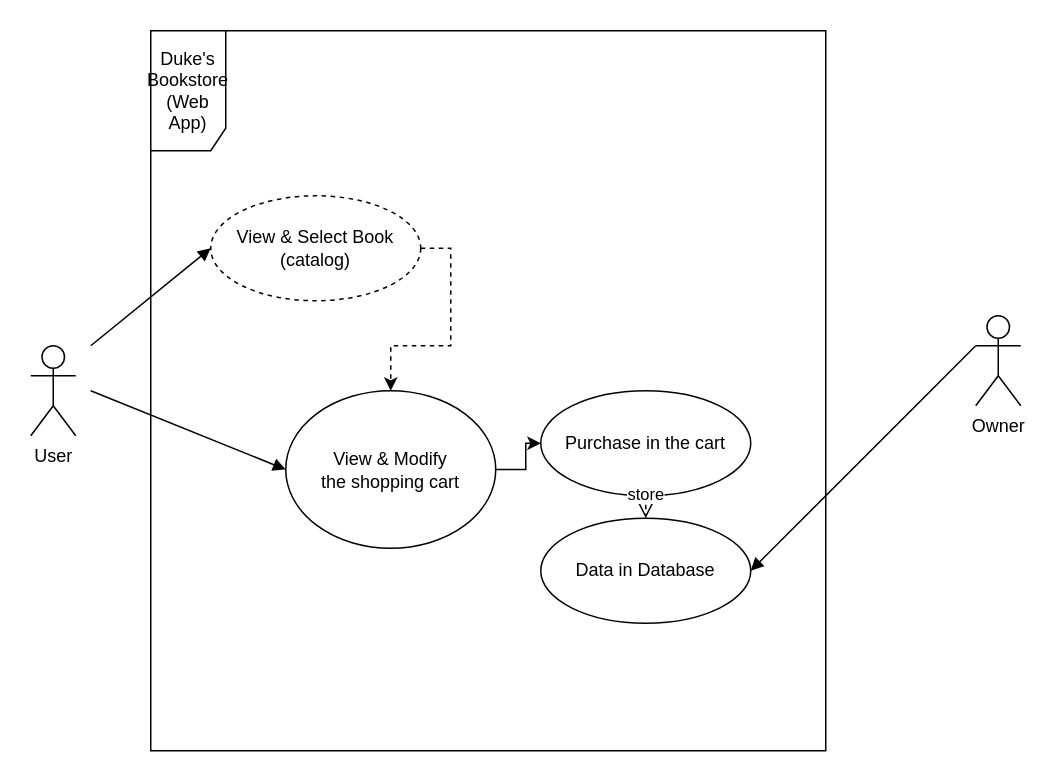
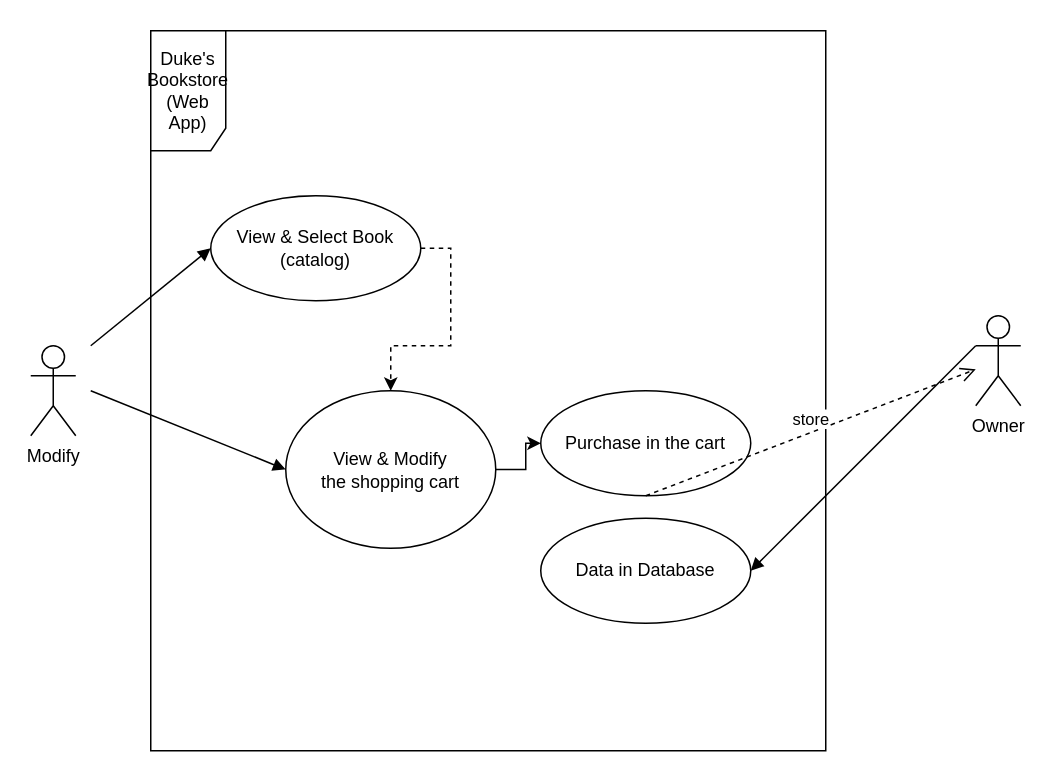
  <mxCell id="0" />
  <mxCell id="1" parent="0" />
- <mxCell id="2" value="User" style="shape=umlActor;verticalLabelPosition=bottom;verticalAlign=top;html=1;" vertex="1" parent="1"><mxGeometry x="20" y="230" width="30" height="60" as="geometry" /></mxCell>
+ <mxCell id="2" value="Modify" style="shape=umlActor;verticalLabelPosition=bottom;verticalAlign=top;html=1;" vertex="1" parent="1"><mxGeometry x="20" y="230" width="30" height="60" as="geometry" /></mxCell>
  <mxCell id="3" value="Duke's Bookstore&lt;br&gt;(Web App)" style="shape=umlFrame;whiteSpace=wrap;html=1;width=50;height=80;" vertex="1" parent="1"><mxGeometry x="100" y="20" width="450" height="480" as="geometry" /></mxCell>
  <mxCell id="4" style="edgeStyle=orthogonalEdgeStyle;rounded=0;orthogonalLoop=1;jettySize=auto;html=1;entryX=0.5;entryY=0;entryDx=0;entryDy=0;exitX=1;exitY=0.5;exitDx=0;exitDy=0;dashed=1;" edge="1" parent="1" source="5" target="8"><mxGeometry relative="1" as="geometry" /></mxCell>
- <mxCell id="5" value="View &amp;amp; Select Book&lt;br&gt;(catalog)" style="ellipse;whiteSpace=wrap;html=1;dashed=1;" vertex="1" parent="1"><mxGeometry x="140" y="130" width="140" height="70" as="geometry" /></mxCell>
+ <mxCell id="5" value="View &amp;amp; Select Book&lt;br&gt;(catalog)" style="ellipse;whiteSpace=wrap;html=1;" vertex="1" parent="1"><mxGeometry x="140" y="130" width="140" height="70" as="geometry" /></mxCell>
  <mxCell id="6" value="" style="html=1;verticalAlign=bottom;labelBackgroundColor=none;endArrow=block;endFill=1;entryX=0;entryY=0.5;entryDx=0;entryDy=0;" edge="1" parent="1" target="5"><mxGeometry width="160" relative="1" as="geometry"><mxPoint x="60" y="230" as="sourcePoint" /><mxPoint x="210" y="240" as="targetPoint" /></mxGeometry></mxCell>
  <mxCell id="7" style="edgeStyle=orthogonalEdgeStyle;rounded=0;orthogonalLoop=1;jettySize=auto;html=1;entryX=0;entryY=0.5;entryDx=0;entryDy=0;" edge="1" parent="1" source="8" target="9"><mxGeometry relative="1" as="geometry" /></mxCell>
  <mxCell id="8" value="View &amp;amp; Modify&lt;br&gt;the shopping cart" style="ellipse;whiteSpace=wrap;html=1;" vertex="1" parent="1"><mxGeometry x="190" y="260" width="140" height="105" as="geometry" /></mxCell>
  <mxCell id="9" value="Purchase in the cart" style="ellipse;whiteSpace=wrap;html=1;" vertex="1" parent="1"><mxGeometry x="360" y="260" width="140" height="70" as="geometry" /></mxCell>
  <mxCell id="10" value="Owner" style="shape=umlActor;verticalLabelPosition=bottom;verticalAlign=top;html=1;" vertex="1" parent="1"><mxGeometry x="650" y="210" width="30" height="60" as="geometry" /></mxCell>
  <mxCell id="11" value="Data in Database" style="ellipse;whiteSpace=wrap;html=1;" vertex="1" parent="1"><mxGeometry x="360" y="345" width="140" height="70" as="geometry" /></mxCell>
  <mxCell id="12" value="" style="html=1;verticalAlign=bottom;labelBackgroundColor=none;endArrow=block;endFill=1;entryX=1;entryY=0.5;entryDx=0;entryDy=0;exitX=0;exitY=0.333;exitDx=0;exitDy=0;exitPerimeter=0;" edge="1" parent="1" source="10" target="11"><mxGeometry width="160" relative="1" as="geometry"><mxPoint x="60" y="250" as="sourcePoint" /><mxPoint x="150" y="175" as="targetPoint" /></mxGeometry></mxCell>
- <mxCell id="13" value="store" style="html=1;verticalAlign=bottom;endArrow=open;dashed=1;endSize=8;entryX=0.5;entryY=0;entryDx=0;entryDy=0;exitX=0.5;exitY=1;exitDx=0;exitDy=0;" edge="1" parent="1" source="9" target="11"><mxGeometry relative="1" as="geometry"><mxPoint x="420" y="300" as="sourcePoint" /><mxPoint x="340" y="300" as="targetPoint" /></mxGeometry></mxCell>
+ <mxCell id="13" value="store" style="html=1;verticalAlign=bottom;endArrow=open;dashed=1;endSize=8;exitX=0.5;exitY=1;exitDx=0;exitDy=0;" edge="1" parent="1" source="9" target="10"><mxGeometry relative="1" as="geometry"><mxPoint x="420" y="300" as="sourcePoint" /><mxPoint x="340" y="300" as="targetPoint" /></mxGeometry></mxCell>
  <mxCell id="14" value="" style="html=1;verticalAlign=bottom;labelBackgroundColor=none;endArrow=block;endFill=1;entryX=0;entryY=0.5;entryDx=0;entryDy=0;" edge="1" parent="1" target="8"><mxGeometry width="160" relative="1" as="geometry"><mxPoint x="60" y="260" as="sourcePoint" /><mxPoint x="150" y="175" as="targetPoint" /></mxGeometry></mxCell>
